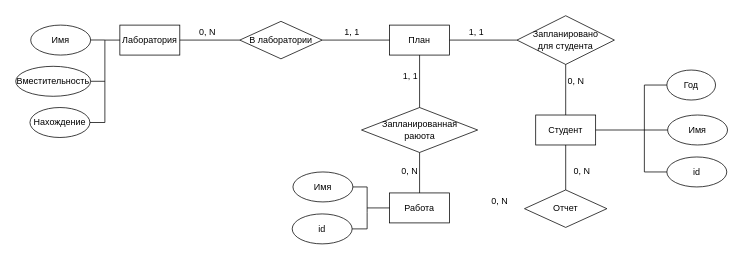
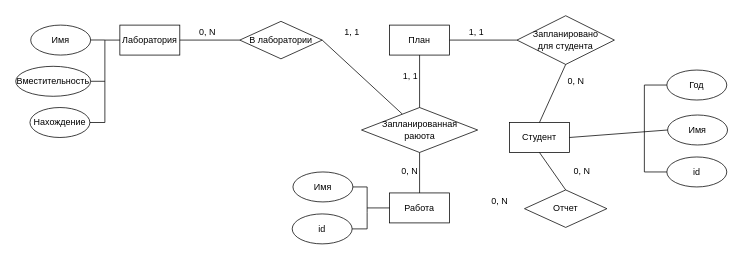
  <mxCell id="0" />
  <mxCell id="1" parent="0" />
  <mxCell id="2" value="Лаборатория" style="rounded=0;whiteSpace=wrap;html=1;" vertex="1" parent="1"><mxGeometry x="159" y="33" width="80" height="40" as="geometry" /></mxCell>
  <mxCell id="3" value="В лаборатории" style="rhombus;whiteSpace=wrap;html=1;" vertex="1" parent="1"><mxGeometry x="319" y="28" width="110" height="50" as="geometry" /></mxCell>
  <mxCell id="4" value="" style="endArrow=none;html=1;rounded=0;exitX=1;exitY=0.5;exitDx=0;exitDy=0;entryX=0;entryY=0.5;entryDx=0;entryDy=0;" edge="1" parent="1" source="2" target="3"><mxGeometry width="50" height="50" relative="1" as="geometry"><mxPoint x="369" y="183" as="sourcePoint" /><mxPoint x="419" y="133" as="targetPoint" /></mxGeometry></mxCell>
  <mxCell id="5" value="План" style="rounded=0;whiteSpace=wrap;html=1;" vertex="1" parent="1"><mxGeometry x="519" y="33" width="80" height="40" as="geometry" /></mxCell>
- <mxCell id="6" value="" style="endArrow=none;html=1;rounded=0;entryX=0;entryY=0.5;entryDx=0;entryDy=0;exitX=1;exitY=0.5;exitDx=0;exitDy=0;" edge="1" parent="1" source="3" target="5"><mxGeometry width="50" height="50" relative="1" as="geometry"><mxPoint x="369" y="183" as="sourcePoint" /><mxPoint x="419" y="133" as="targetPoint" /></mxGeometry></mxCell>
+ <mxCell id="6" value="" style="endArrow=none;html=1;rounded=0;exitX=1;exitY=0.5;exitDx=0;exitDy=0;" edge="1" parent="1" source="3" target="13"><mxGeometry width="50" height="50" relative="1" as="geometry"><mxPoint x="369" y="183" as="sourcePoint" /><mxPoint x="419" y="133" as="targetPoint" /></mxGeometry></mxCell>
  <mxCell id="7" value="Запланировано&lt;br&gt;для студента" style="rhombus;whiteSpace=wrap;html=1;" vertex="1" parent="1"><mxGeometry x="689" y="20.5" width="130" height="65" as="geometry" /></mxCell>
  <mxCell id="8" value="" style="endArrow=none;html=1;rounded=0;entryX=0;entryY=0.5;entryDx=0;entryDy=0;exitX=1;exitY=0.5;exitDx=0;exitDy=0;" edge="1" parent="1" source="5" target="7"><mxGeometry width="50" height="50" relative="1" as="geometry"><mxPoint x="479" y="183" as="sourcePoint" /><mxPoint x="529" y="133" as="targetPoint" /></mxGeometry></mxCell>
- <mxCell id="9" value="Студент" style="rounded=0;whiteSpace=wrap;html=1;" vertex="1" parent="1"><mxGeometry x="714" y="153" width="80" height="40" as="geometry" /></mxCell>
+ <mxCell id="9" value="Студент" style="rounded=0;whiteSpace=wrap;html=1;" vertex="1" parent="1"><mxGeometry x="679" y="163" width="80" height="40" as="geometry" /></mxCell>
  <mxCell id="10" value="" style="endArrow=none;html=1;rounded=0;entryX=0.5;entryY=1;entryDx=0;entryDy=0;exitX=0.5;exitY=0;exitDx=0;exitDy=0;" edge="1" parent="1" source="9" target="7"><mxGeometry width="50" height="50" relative="1" as="geometry"><mxPoint x="579" y="183" as="sourcePoint" /><mxPoint x="629" y="133" as="targetPoint" /></mxGeometry></mxCell>
  <mxCell id="11" value="Отчет" style="rhombus;whiteSpace=wrap;html=1;" vertex="1" parent="1"><mxGeometry x="699" y="253" width="110" height="50" as="geometry" /></mxCell>
  <mxCell id="12" value="Работа" style="rounded=0;whiteSpace=wrap;html=1;" vertex="1" parent="1"><mxGeometry x="519" y="257" width="80" height="40" as="geometry" /></mxCell>
  <mxCell id="13" value="Запланированная&lt;br&gt;раюота" style="rhombus;whiteSpace=wrap;html=1;" vertex="1" parent="1"><mxGeometry x="481.5" y="143" width="155" height="60" as="geometry" /></mxCell>
  <mxCell id="14" value="" style="endArrow=none;html=1;rounded=0;entryX=0.5;entryY=1;entryDx=0;entryDy=0;exitX=0.5;exitY=0;exitDx=0;exitDy=0;" edge="1" parent="1" source="11" target="9"><mxGeometry width="50" height="50" relative="1" as="geometry"><mxPoint x="529" y="303" as="sourcePoint" /><mxPoint x="579" y="253" as="targetPoint" /></mxGeometry></mxCell>
  <mxCell id="15" value="" style="endArrow=none;html=1;rounded=0;entryX=0.5;entryY=1;entryDx=0;entryDy=0;exitX=0.5;exitY=0;exitDx=0;exitDy=0;" edge="1" parent="1" source="13" target="5"><mxGeometry width="50" height="50" relative="1" as="geometry"><mxPoint x="529" y="303" as="sourcePoint" /><mxPoint x="579" y="253" as="targetPoint" /></mxGeometry></mxCell>
  <mxCell id="16" value="" style="endArrow=none;html=1;rounded=0;entryX=0.5;entryY=1;entryDx=0;entryDy=0;exitX=0.5;exitY=0;exitDx=0;exitDy=0;" edge="1" parent="1" source="12" target="13"><mxGeometry width="50" height="50" relative="1" as="geometry"><mxPoint x="529" y="303" as="sourcePoint" /><mxPoint x="579" y="253" as="targetPoint" /></mxGeometry></mxCell>
  <mxCell id="17" value="0, N" style="text;strokeColor=none;fillColor=none;align=left;verticalAlign=middle;spacingLeft=4;spacingRight=4;overflow=hidden;points=[[0,0.5],[1,0.5]];portConstraint=eastwest;rotatable=0;whiteSpace=wrap;html=1;" vertex="1" parent="1"><mxGeometry x="259" y="28" width="80" height="30" as="geometry" /></mxCell>
  <mxCell id="18" value="1, 1" style="text;strokeColor=none;fillColor=none;align=left;verticalAlign=middle;spacingLeft=4;spacingRight=4;overflow=hidden;points=[[0,0.5],[1,0.5]];portConstraint=eastwest;rotatable=0;whiteSpace=wrap;html=1;" vertex="1" parent="1"><mxGeometry x="453" y="28" width="80" height="30" as="geometry" /></mxCell>
  <mxCell id="19" value="1, 1" style="text;strokeColor=none;fillColor=none;align=left;verticalAlign=middle;spacingLeft=4;spacingRight=4;overflow=hidden;points=[[0,0.5],[1,0.5]];portConstraint=eastwest;rotatable=0;whiteSpace=wrap;html=1;" vertex="1" parent="1"><mxGeometry x="619" y="28" width="80" height="30" as="geometry" /></mxCell>
  <mxCell id="20" value="1, 1" style="text;strokeColor=none;fillColor=none;align=left;verticalAlign=middle;spacingLeft=4;spacingRight=4;overflow=hidden;points=[[0,0.5],[1,0.5]];portConstraint=eastwest;rotatable=0;whiteSpace=wrap;html=1;" vertex="1" parent="1"><mxGeometry x="531" y="85.5" width="80" height="30" as="geometry" /></mxCell>
  <mxCell id="21" value="0, N" style="text;strokeColor=none;fillColor=none;align=left;verticalAlign=middle;spacingLeft=4;spacingRight=4;overflow=hidden;points=[[0,0.5],[1,0.5]];portConstraint=eastwest;rotatable=0;whiteSpace=wrap;html=1;" vertex="1" parent="1"><mxGeometry x="529" y="213" width="80" height="30" as="geometry" /></mxCell>
  <mxCell id="22" value="0, N" style="text;strokeColor=none;fillColor=none;align=left;verticalAlign=middle;spacingLeft=4;spacingRight=4;overflow=hidden;points=[[0,0.5],[1,0.5]];portConstraint=eastwest;rotatable=0;whiteSpace=wrap;html=1;" vertex="1" parent="1"><mxGeometry x="649" y="253" width="80" height="30" as="geometry" /></mxCell>
  <mxCell id="23" value="0, N" style="text;strokeColor=none;fillColor=none;align=left;verticalAlign=middle;spacingLeft=4;spacingRight=4;overflow=hidden;points=[[0,0.5],[1,0.5]];portConstraint=eastwest;rotatable=0;whiteSpace=wrap;html=1;" vertex="1" parent="1"><mxGeometry x="759" y="213" width="80" height="30" as="geometry" /></mxCell>
  <mxCell id="24" value="0, N" style="text;strokeColor=none;fillColor=none;align=left;verticalAlign=middle;spacingLeft=4;spacingRight=4;overflow=hidden;points=[[0,0.5],[1,0.5]];portConstraint=eastwest;rotatable=0;whiteSpace=wrap;html=1;" vertex="1" parent="1"><mxGeometry x="751" y="93" width="80" height="30" as="geometry" /></mxCell>
  <mxCell id="25" value="Имя" style="ellipse;whiteSpace=wrap;html=1;" vertex="1" parent="1"><mxGeometry x="40" y="33" width="80" height="40" as="geometry" /></mxCell>
  <mxCell id="26" value="Вместительность" style="ellipse;whiteSpace=wrap;html=1;" vertex="1" parent="1"><mxGeometry x="20" y="88" width="100" height="40" as="geometry" /></mxCell>
  <mxCell id="27" value="Нахождение" style="ellipse;whiteSpace=wrap;html=1;" vertex="1" parent="1"><mxGeometry x="39" y="143" width="80" height="40" as="geometry" /></mxCell>
  <mxCell id="28" value="" style="endArrow=none;html=1;rounded=0;exitX=1;exitY=0.5;exitDx=0;exitDy=0;entryX=0;entryY=0.5;entryDx=0;entryDy=0;" edge="1" parent="1" source="27" target="2"><mxGeometry width="50" height="50" relative="1" as="geometry"><mxPoint x="209" y="183" as="sourcePoint" /><mxPoint x="259" y="133" as="targetPoint" /><Array as="points"><mxPoint x="139" y="163" /><mxPoint x="139" y="53" /></Array></mxGeometry></mxCell>
  <mxCell id="29" value="" style="endArrow=none;html=1;rounded=0;exitX=1;exitY=0.5;exitDx=0;exitDy=0;" edge="1" parent="1" source="26"><mxGeometry width="50" height="50" relative="1" as="geometry"><mxPoint x="189" y="183" as="sourcePoint" /><mxPoint x="139" y="108" as="targetPoint" /></mxGeometry></mxCell>
  <mxCell id="30" value="" style="endArrow=none;html=1;rounded=0;exitX=1;exitY=0.5;exitDx=0;exitDy=0;" edge="1" parent="1"><mxGeometry width="50" height="50" relative="1" as="geometry"><mxPoint x="120" y="52.87" as="sourcePoint" /><mxPoint x="139" y="52.87" as="targetPoint" /></mxGeometry></mxCell>
- <mxCell id="31" value="Год" style="ellipse;whiteSpace=wrap;html=1;" vertex="1" parent="1"><mxGeometry x="889" y="93" width="65" height="40" as="geometry" /></mxCell>
+ <mxCell id="31" value="Год" style="ellipse;whiteSpace=wrap;html=1;" vertex="1" parent="1"><mxGeometry x="889" y="93" width="80" height="40" as="geometry" /></mxCell>
  <mxCell id="32" value="Имя" style="ellipse;whiteSpace=wrap;html=1;" vertex="1" parent="1"><mxGeometry x="890" y="153" width="80" height="40" as="geometry" /></mxCell>
  <mxCell id="33" value="id" style="ellipse;whiteSpace=wrap;html=1;" vertex="1" parent="1"><mxGeometry x="889" y="209" width="80" height="40" as="geometry" /></mxCell>
  <mxCell id="34" value="" style="endArrow=none;html=1;rounded=0;entryX=1;entryY=0.5;entryDx=0;entryDy=0;exitX=0;exitY=0.5;exitDx=0;exitDy=0;" edge="1" parent="1" source="32" target="9"><mxGeometry width="50" height="50" relative="1" as="geometry"><mxPoint x="649" y="193" as="sourcePoint" /><mxPoint x="699" y="143" as="targetPoint" /></mxGeometry></mxCell>
  <mxCell id="35" value="" style="endArrow=none;html=1;rounded=0;entryX=0;entryY=0.5;entryDx=0;entryDy=0;exitX=0;exitY=0.5;exitDx=0;exitDy=0;" edge="1" parent="1" source="33" target="31"><mxGeometry width="50" height="50" relative="1" as="geometry"><mxPoint x="649" y="193" as="sourcePoint" /><mxPoint x="699" y="143" as="targetPoint" /><Array as="points"><mxPoint x="859" y="229" /><mxPoint x="859" y="173" /><mxPoint x="859" y="113" /></Array></mxGeometry></mxCell>
  <mxCell id="36" value="Имя" style="ellipse;whiteSpace=wrap;html=1;" vertex="1" parent="1"><mxGeometry x="390" y="229" width="80" height="40" as="geometry" /></mxCell>
  <mxCell id="37" value="id" style="ellipse;whiteSpace=wrap;html=1;" vertex="1" parent="1"><mxGeometry x="389" y="285" width="80" height="40" as="geometry" /></mxCell>
  <mxCell id="38" value="" style="endArrow=none;html=1;rounded=0;exitX=1;exitY=0.5;exitDx=0;exitDy=0;entryX=1;entryY=0.5;entryDx=0;entryDy=0;" edge="1" parent="1" source="37" target="36"><mxGeometry width="50" height="50" relative="1" as="geometry"><mxPoint x="569" y="303" as="sourcePoint" /><mxPoint x="619" y="253" as="targetPoint" /><Array as="points"><mxPoint x="489" y="305" /><mxPoint x="489" y="283" /><mxPoint x="489" y="249" /></Array></mxGeometry></mxCell>
  <mxCell id="39" value="" style="endArrow=none;html=1;rounded=0;entryX=0;entryY=0.5;entryDx=0;entryDy=0;" edge="1" parent="1" target="12"><mxGeometry width="50" height="50" relative="1" as="geometry"><mxPoint x="489" y="277" as="sourcePoint" /><mxPoint x="569" y="283" as="targetPoint" /></mxGeometry></mxCell>
